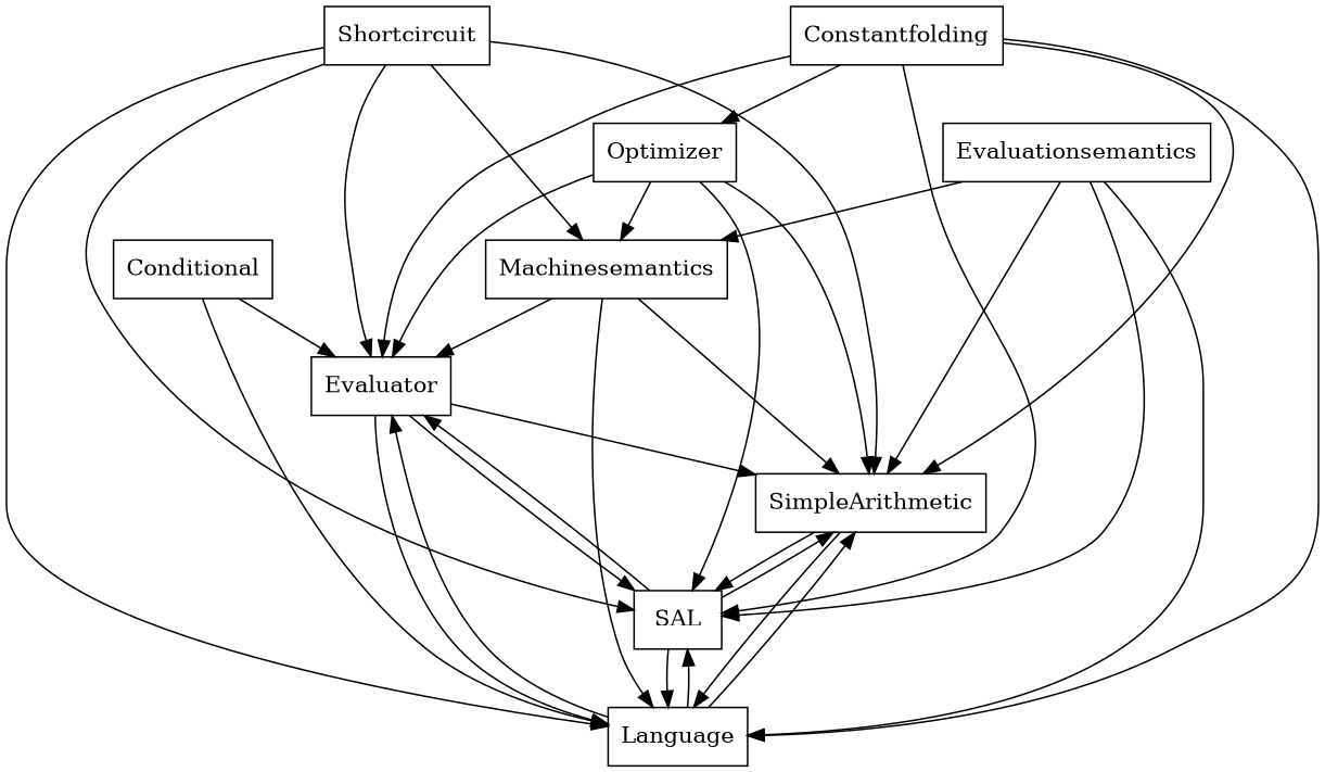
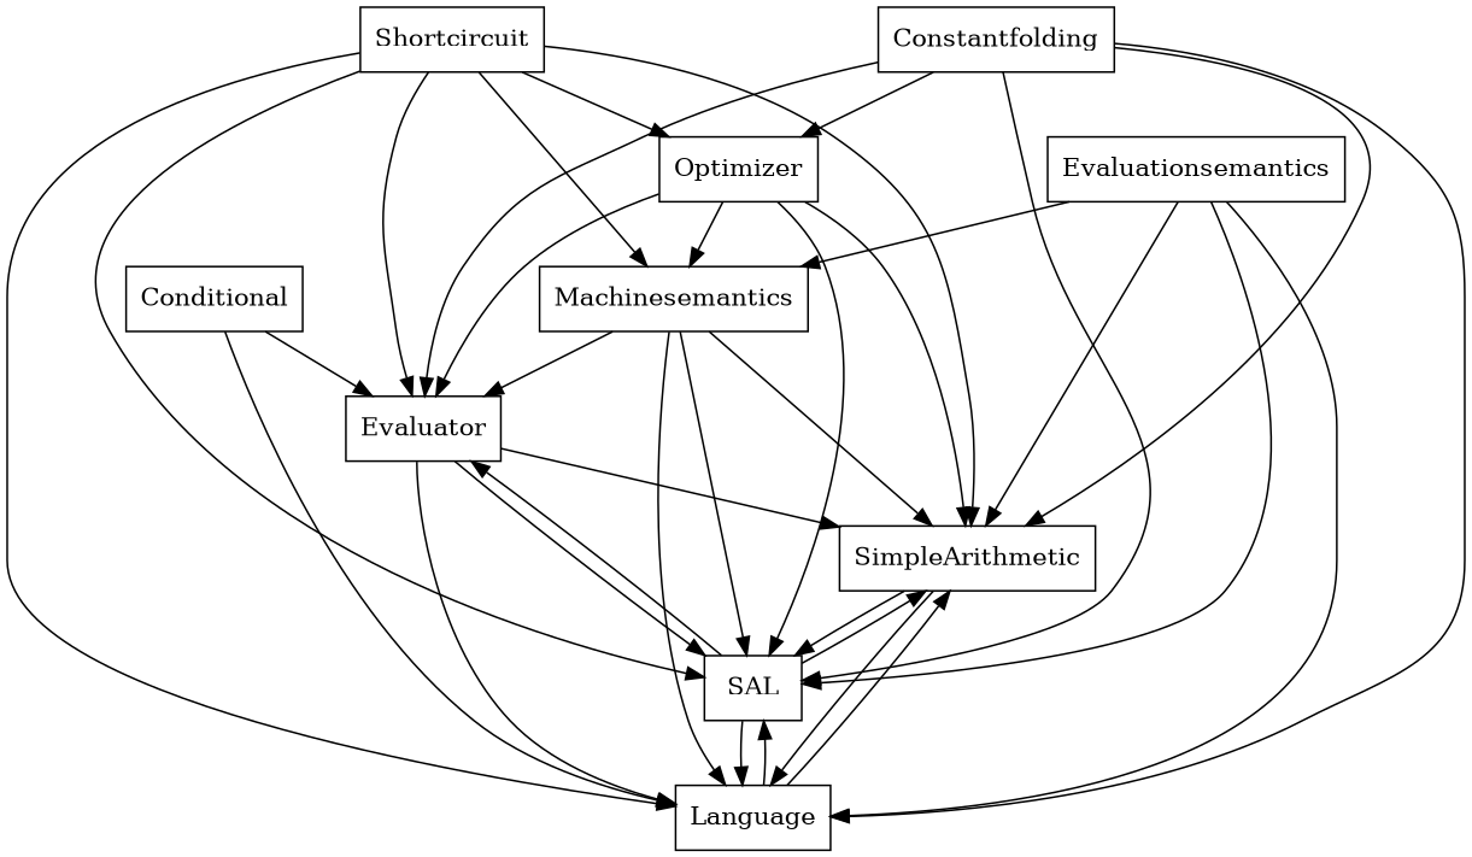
  digraph {
    rankdir=TB
    node [shape=box]
    edge [arrowhead=normal]
    n1 [label=Evaluator]
    n2 [label=SimpleArithmetic]
    n3 [label=SAL]
    n4 [label=Language]
    n5 [label=Shortcircuit]
    n6 [label=Optimizer]
    n7 [label=Machinesemantics]
    n8 [label=Conditional]
    n9 [label=Evaluationsemantics]
    n10 [label=Constantfolding]
    n1 -> n2
    n1 -> n3
    n1 -> n4
    n2 -> n3
    n2 -> n4
    n3 -> n1
    n3 -> n2
    n3 -> n4
-   n4 -> n1
    n4 -> n2
    n4 -> n3
    n5 -> n1
    n5 -> n2
    n5 -> n3
    n5 -> n4
+   n5 -> n6
    n5 -> n7
    n6 -> n1
    n6 -> n2
    n6 -> n3
    n6 -> n7
    n7 -> n1
    n7 -> n2
+   n7 -> n3
    n7 -> n4
    n8 -> n1
    n8 -> n4
    n9 -> n2
    n9 -> n3
    n9 -> n4
    n9 -> n7
    n10 -> n1
    n10 -> n2
    n10 -> n3
    n10 -> n4
    n10 -> n6
  }
